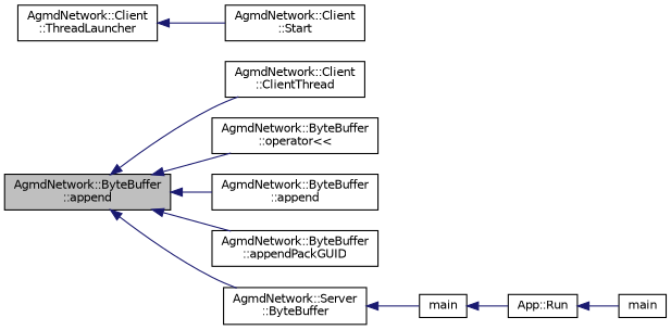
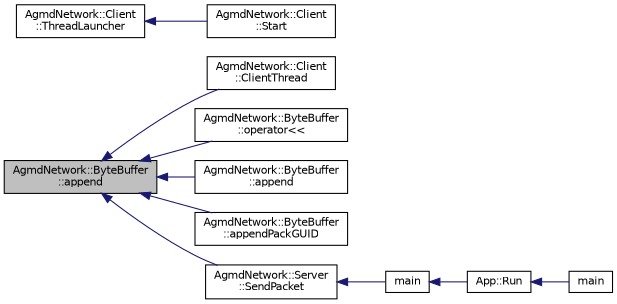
  digraph {
    rankdir=LR
    node [color=black fillcolor=white fontname=Helvetica fontsize=10 shape=record style=filled]
    edge [color=midnightblue dir=back fontname=Helvetica fontsize=10 labelfontname=Helvetica labelfontsize=10 style=solid]
    n1 [fillcolor=grey75 fontcolor=black height=0.2 label="AgmdNetwork::ByteBuffer\l::append" width=0.4]
    n2 [height=0.2 label="AgmdNetwork::Client\l::ClientThread" width=0.4]
    n3 [height=0.2 label="AgmdNetwork::ByteBuffer\l::operator\<\<" width=0.4]
    n4 [height=0.2 label="AgmdNetwork::ByteBuffer\l::append" width=0.4]
    n5 [height=0.2 label="AgmdNetwork::ByteBuffer\l::appendPackGUID" width=0.4]
-   n6 [height=0.2 label="AgmdNetwork::Server\l::ByteBuffer" width=0.4]
+   n6 [height=0.2 label="AgmdNetwork::Server\l::SendPacket" width=0.4]
    n7 [height=0.2 label=main width=0.4]
    n8 [height=0.2 label="AgmdNetwork::Client\l::ThreadLauncher" width=0.4]
    n9 [height=0.2 label="AgmdNetwork::Client\l::Start" width=0.4]
    n10 [height=0.2 label="App::Run" width=0.4]
    n11 [height=0.2 label=main width=0.4]
    n1 -> n2
    n1 -> n3
    n1 -> n4
    n1 -> n5
    n1 -> n6
    n6 -> n7
    n7 -> n10
    n8 -> n9
    n10 -> n11
  }
